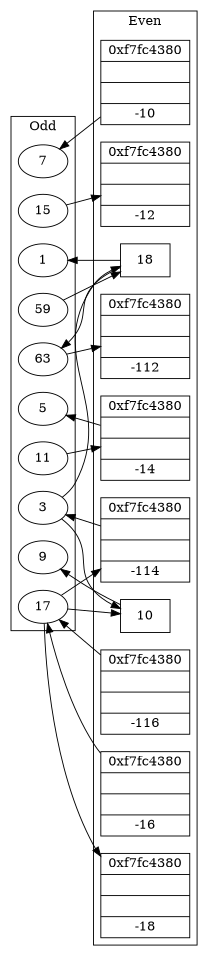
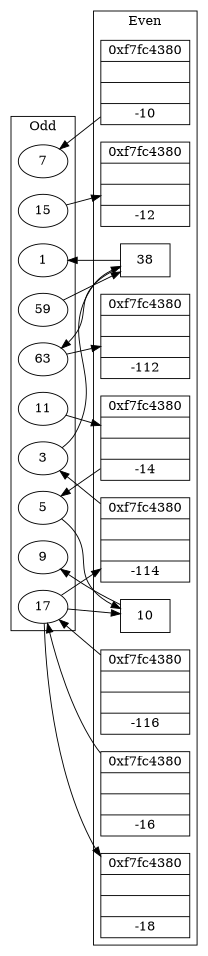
  digraph {
    compound=true
    rankdir=LR
    n1 [label="<f0> 0xf7fc4380| <f1> | <f2> |-10" shape=record]
-   n2 [label=18 shape=record]
+   n2 [label=38 shape=record]
    n3 [label="<f0> 0xf7fc4380| <f1> | <f2> |-12" shape=record]
    n4 [label="<f0> 0xf7fc4380| <f1> | <f2> |-14" shape=record]
    n5 [label=10 shape=record]
    n6 [label="<f0> 0xf7fc4380| <f1> | <f2> |-16" shape=record]
    n7 [label="<f0> 0xf7fc4380| <f1> | <f2> |-18" shape=record]
    n8 [label="<f0> 0xf7fc4380| <f1> | <f2> |-112" shape=record]
    n9 [label="<f0> 0xf7fc4380| <f1> | <f2> |-114" shape=record]
    n10 [label="<f0> 0xf7fc4380| <f1> | <f2> |-116" shape=record]
    n11 [label=7]
    n12 [label=1]
    n13 [label=3]
    n14 [label=5]
    n15 [label=17]
    n16 [label=9]
    n17 [label=11]
    n18 [label=63]
    n19 [label=15]
    n20 [label=59]
    subgraph cluster_1 {
      label=Even
      n1
      n2
      n3
      n4
      n5
      n6
      n7
      n8
      n9
      n10
    }
    subgraph cluster_2 {
      label=Odd
      n11
      n12
      n13
      n14
      n15
      n16
      n17
      n18
      n19
      n20
    }
    n1 -> n11
    n2 -> n12
    n2 -> n18
    n4 -> n14
    n5 -> n16
    n6 -> n15
    n9 -> n13
    n10 -> n15
    n13 -> n2
-   n13 -> n5
+   n14 -> n5
    n15 -> n5
    n15 -> n7
    n15 -> n9
    n17 -> n4
    n18 -> n8
    n19 -> n3
    n20 -> n2
  }
